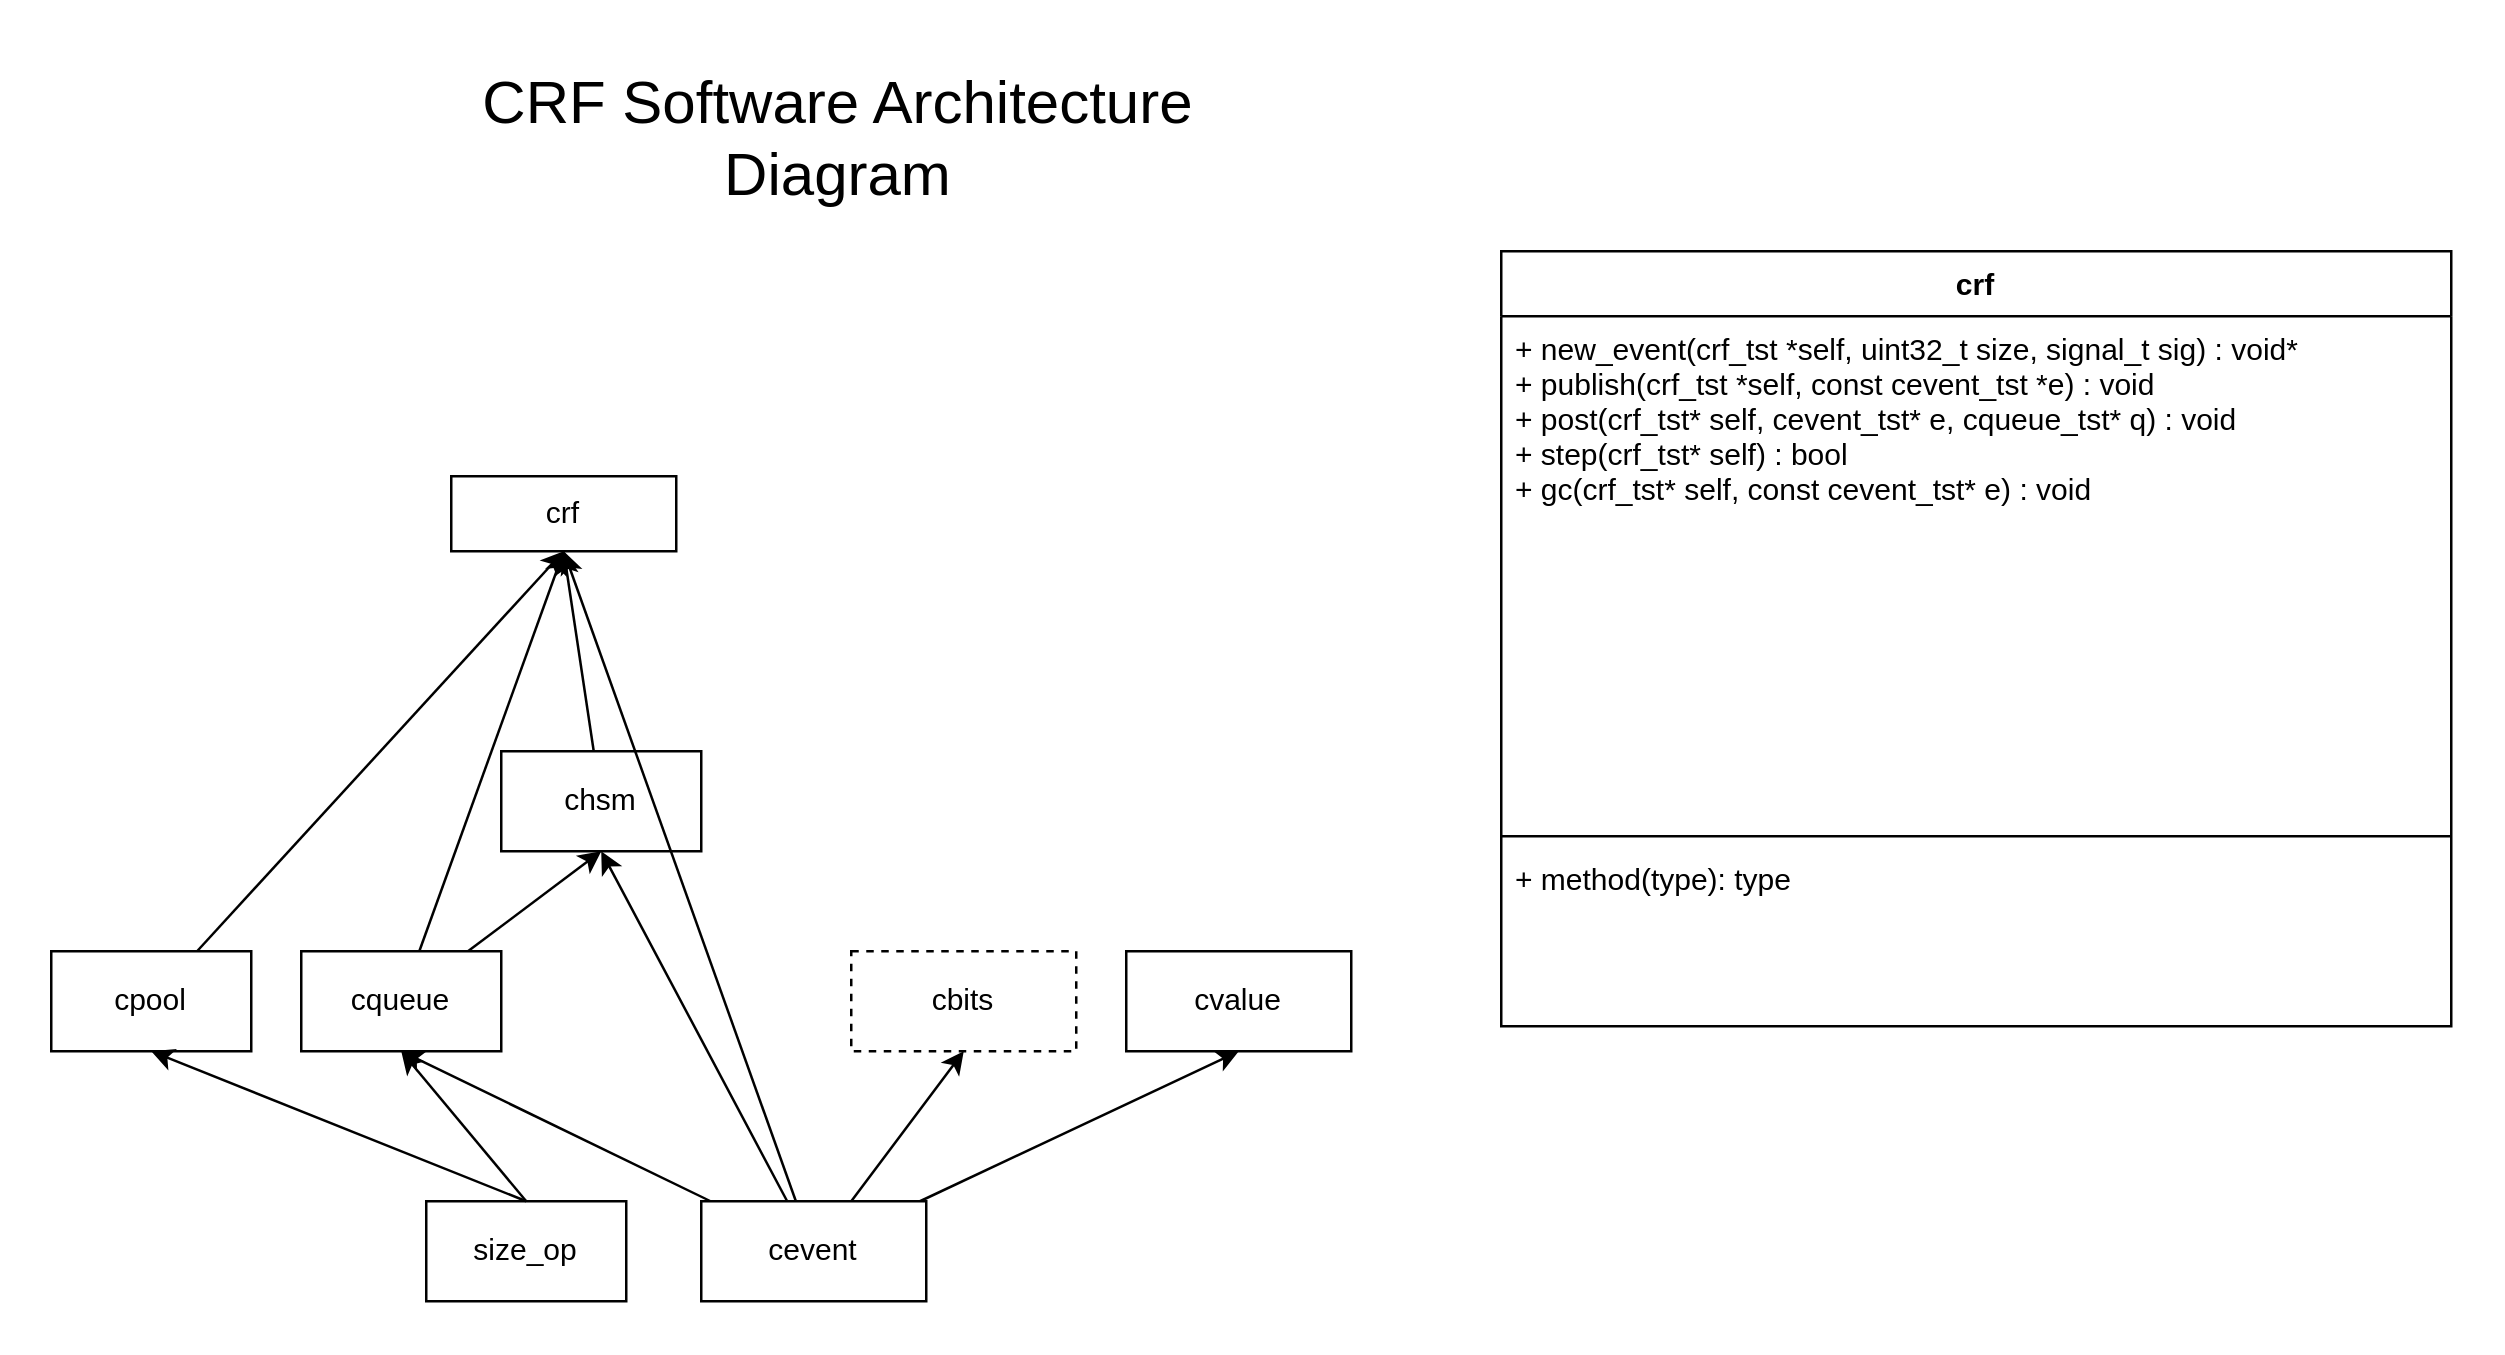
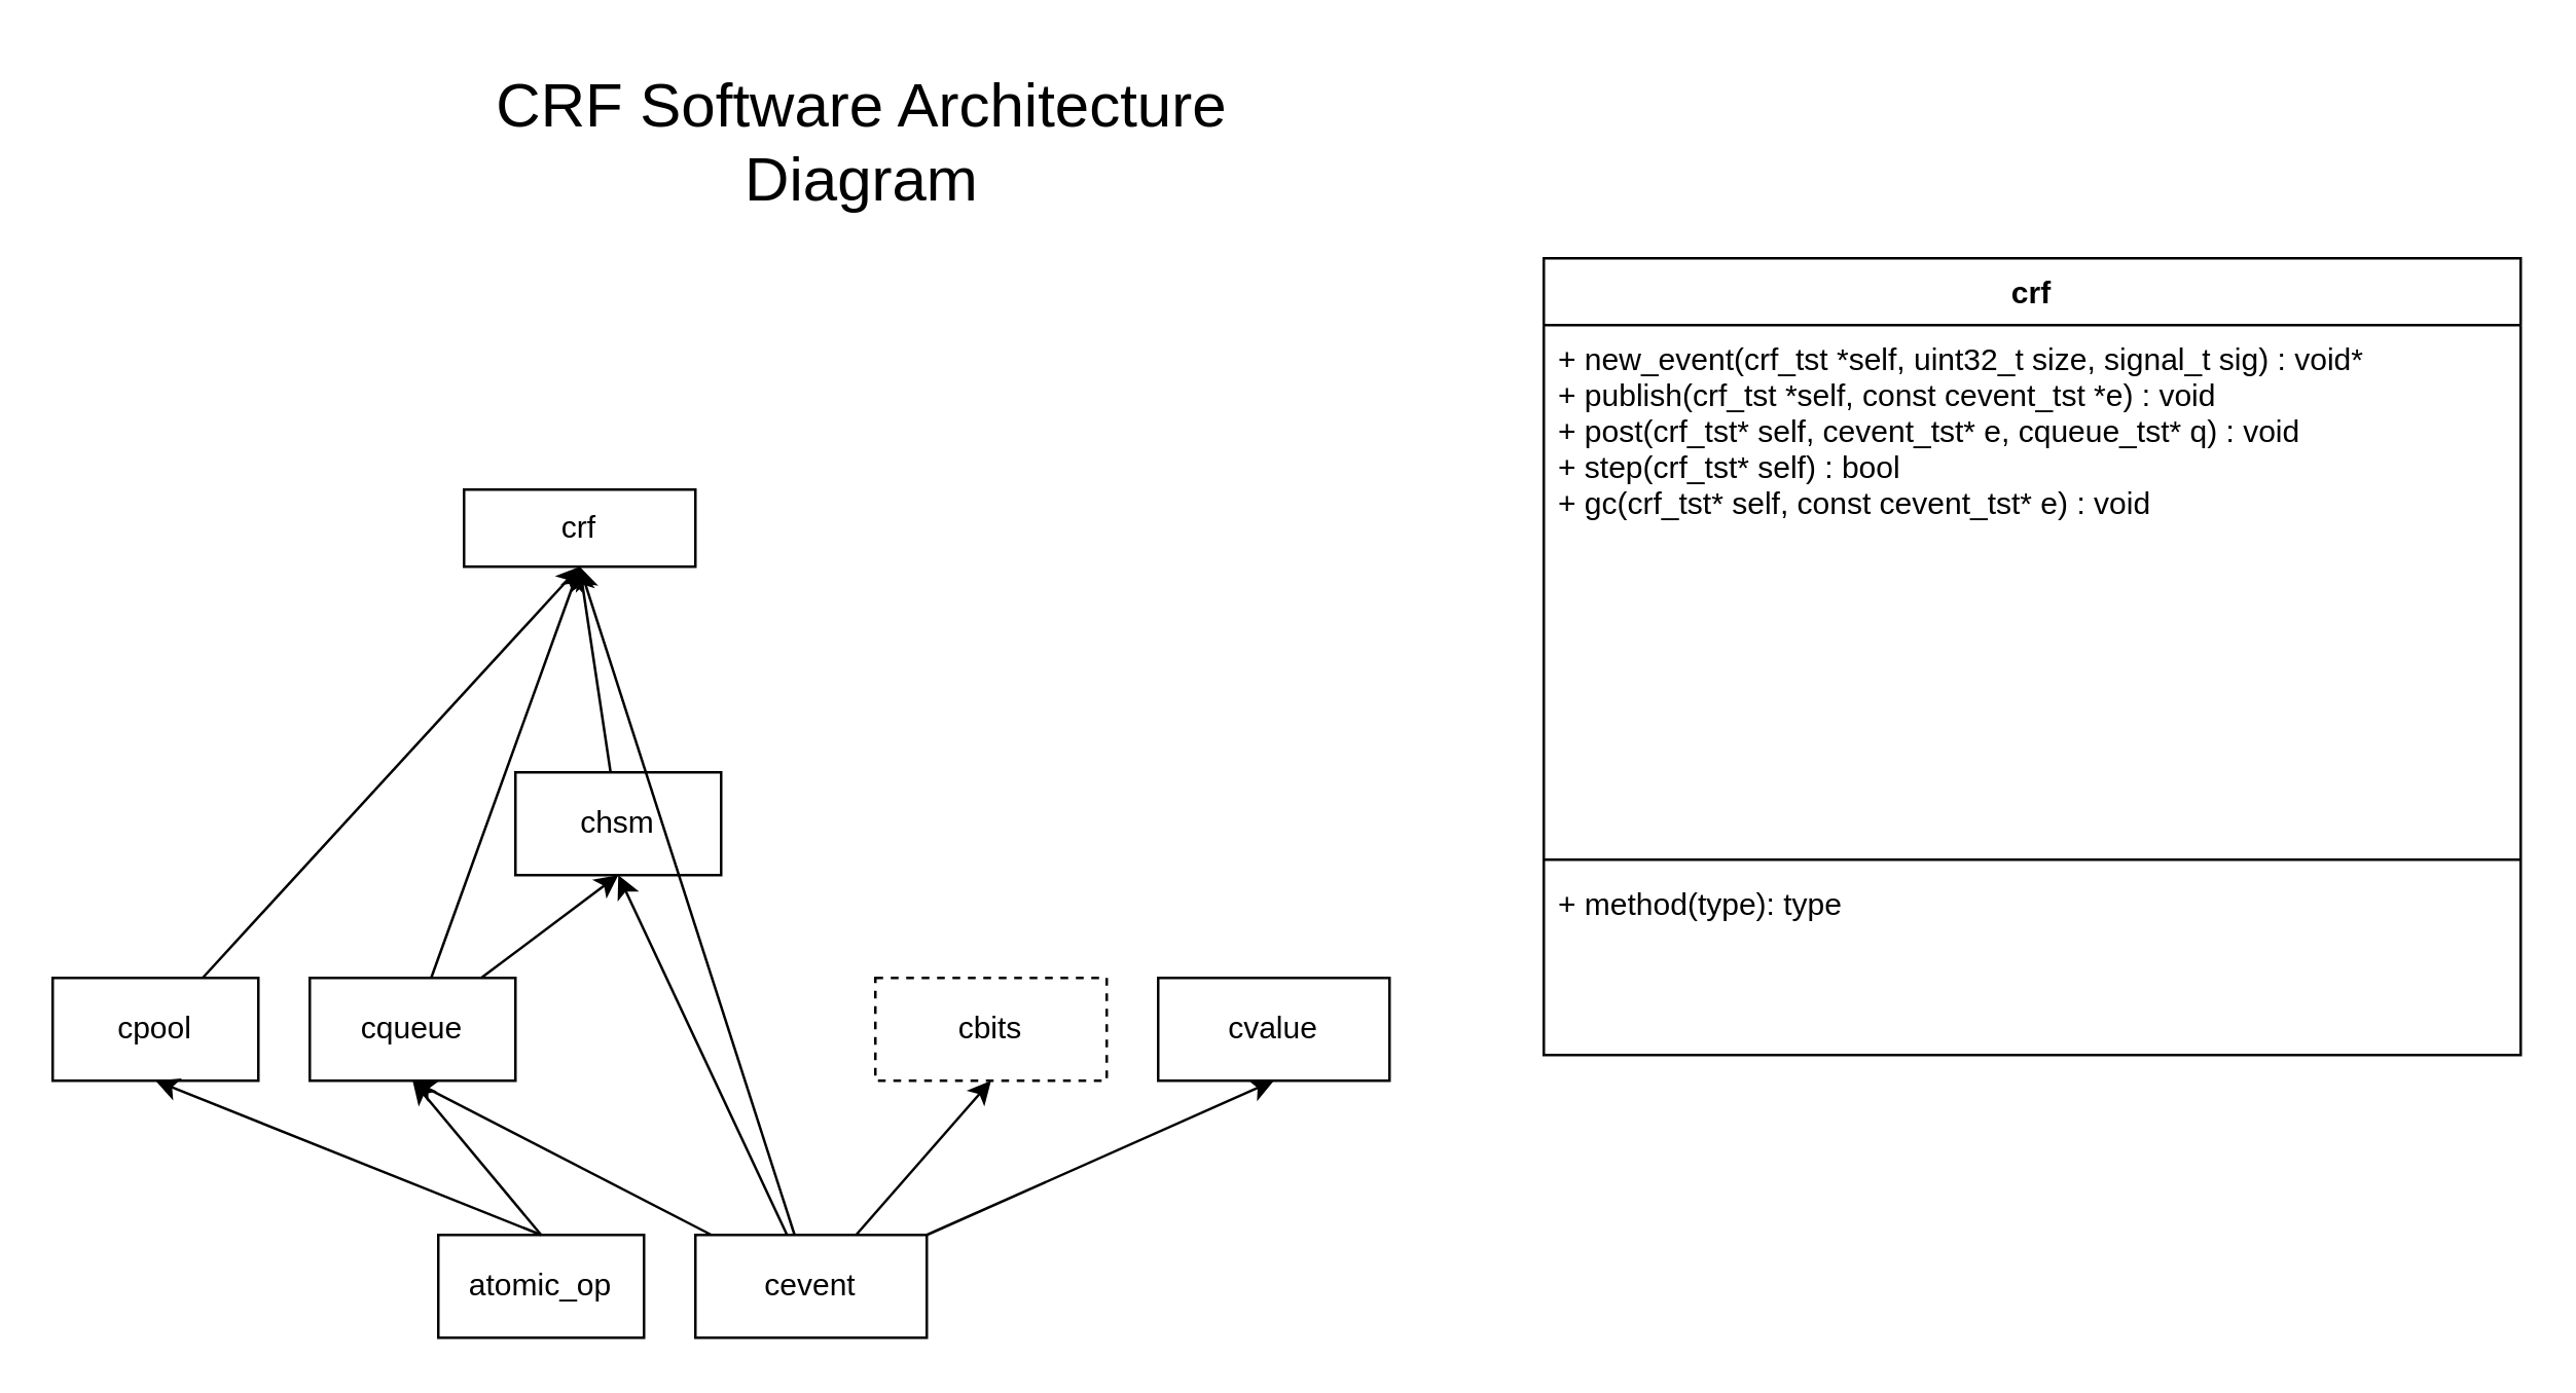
  <mxCell id="0" />
  <mxCell id="1" parent="0" />
  <mxCell id="2" value="&lt;font style=&quot;font-size: 24px&quot;&gt;CRF Software Architecture Diagram&lt;/font&gt;" style="text;html=1;strokeColor=none;fillColor=none;align=center;verticalAlign=middle;whiteSpace=wrap;rounded=0;" parent="1" vertex="1"><mxGeometry x="160" y="20" width="350" height="70" as="geometry" /></mxCell>
  <mxCell id="3" value="crf" style="rounded=0;whiteSpace=wrap;html=1;" vertex="1" parent="1"><mxGeometry x="180" y="190" width="90" height="30" as="geometry" /></mxCell>
  <mxCell id="4" style="edgeStyle=none;html=1;entryX=0.5;entryY=1;entryDx=0;entryDy=0;" edge="1" parent="1" source="5" target="3"><mxGeometry relative="1" as="geometry" /></mxCell>
  <mxCell id="5" value="cpool" style="rounded=0;whiteSpace=wrap;html=1;" vertex="1" parent="1"><mxGeometry x="20" y="380" width="80" height="40" as="geometry" /></mxCell>
  <mxCell id="6" style="edgeStyle=none;html=1;entryX=0.5;entryY=1;entryDx=0;entryDy=0;" edge="1" parent="1" source="8" target="10"><mxGeometry relative="1" as="geometry"><mxPoint x="310" y="340" as="targetPoint" /></mxGeometry></mxCell>
  <mxCell id="7" style="edgeStyle=none;html=1;entryX=0.5;entryY=1;entryDx=0;entryDy=0;" edge="1" parent="1" source="8" target="3"><mxGeometry relative="1" as="geometry" /></mxCell>
  <mxCell id="8" value="cqueue" style="rounded=0;whiteSpace=wrap;html=1;" vertex="1" parent="1"><mxGeometry x="120" y="380" width="80" height="40" as="geometry" /></mxCell>
  <mxCell id="9" style="edgeStyle=none;html=1;entryX=0.5;entryY=1;entryDx=0;entryDy=0;" edge="1" parent="1" source="10" target="3"><mxGeometry relative="1" as="geometry" /></mxCell>
  <mxCell id="10" value="chsm" style="rounded=0;whiteSpace=wrap;html=1;" vertex="1" parent="1"><mxGeometry x="200" y="300" width="80" height="40" as="geometry" /></mxCell>
  <mxCell id="11" style="edgeStyle=none;html=1;entryX=0.5;entryY=1;entryDx=0;entryDy=0;" edge="1" parent="1" source="16" target="10"><mxGeometry relative="1" as="geometry" /></mxCell>
  <mxCell id="12" style="edgeStyle=none;html=1;entryX=0.5;entryY=1;entryDx=0;entryDy=0;" edge="1" parent="1" source="16" target="20"><mxGeometry relative="1" as="geometry" /></mxCell>
  <mxCell id="13" style="edgeStyle=none;html=1;entryX=0.5;entryY=1;entryDx=0;entryDy=0;" edge="1" parent="1" source="16" target="21"><mxGeometry relative="1" as="geometry" /></mxCell>
  <mxCell id="14" style="edgeStyle=none;html=1;entryX=0.5;entryY=1;entryDx=0;entryDy=0;" edge="1" parent="1" source="16" target="3"><mxGeometry relative="1" as="geometry" /></mxCell>
  <mxCell id="15" style="edgeStyle=none;html=1;entryX=0.5;entryY=1;entryDx=0;entryDy=0;" edge="1" parent="1" source="16" target="8"><mxGeometry relative="1" as="geometry" /></mxCell>
- <mxCell id="16" value="cevent" style="rounded=0;whiteSpace=wrap;html=1;" vertex="1" parent="1"><mxGeometry x="280" y="480" width="90" height="40" as="geometry" /></mxCell>
- <mxCell id="17" value="size_op" style="rounded=0;whiteSpace=wrap;html=1;" vertex="1" parent="1"><mxGeometry x="170" y="480" width="80" height="40" as="geometry" /></mxCell>
+ <mxCell id="16" value="cevent" style="rounded=0;whiteSpace=wrap;html=1;" vertex="1" parent="1"><mxGeometry x="270" y="480" width="90" height="40" as="geometry" /></mxCell>
+ <mxCell id="17" value="atomic_op" style="rounded=0;whiteSpace=wrap;html=1;" vertex="1" parent="1"><mxGeometry x="170" y="480" width="80" height="40" as="geometry" /></mxCell>
  <mxCell id="18" value="" style="endArrow=classic;html=1;exitX=0.5;exitY=0;exitDx=0;exitDy=0;entryX=0.5;entryY=1;entryDx=0;entryDy=0;" edge="1" parent="1" source="17" target="5"><mxGeometry width="50" height="50" relative="1" as="geometry"><mxPoint x="220" y="340" as="sourcePoint" /><mxPoint x="270" y="290" as="targetPoint" /></mxGeometry></mxCell>
  <mxCell id="19" value="" style="endArrow=classic;html=1;entryX=0.5;entryY=1;entryDx=0;entryDy=0;" edge="1" parent="1" target="8"><mxGeometry width="50" height="50" relative="1" as="geometry"><mxPoint x="210" y="480" as="sourcePoint" /><mxPoint x="145" y="430" as="targetPoint" /></mxGeometry></mxCell>
  <mxCell id="20" value="cbits" style="rounded=0;whiteSpace=wrap;html=1;dashed=1;" vertex="1" parent="1"><mxGeometry x="340" y="380" width="90" height="40" as="geometry" /></mxCell>
  <mxCell id="21" value="cvalue" style="rounded=0;whiteSpace=wrap;html=1;" vertex="1" parent="1"><mxGeometry x="450" y="380" width="90" height="40" as="geometry" /></mxCell>
  <mxCell id="22" value="crf" style="swimlane;fontStyle=1;align=center;verticalAlign=top;childLayout=stackLayout;horizontal=1;startSize=26;horizontalStack=0;resizeParent=1;resizeParentMax=0;resizeLast=0;collapsible=1;marginBottom=0;" vertex="1" parent="1"><mxGeometry x="600" y="100" width="380" height="310" as="geometry"><mxRectangle x="960" y="140" width="50" height="26" as="alternateBounds" /></mxGeometry></mxCell>
  <mxCell id="23" value="+ new_event(crf_tst *self, uint32_t size, signal_t sig) : void*&#10;+ publish(crf_tst *self, const cevent_tst *e) : void&#10;+ post(crf_tst* self, cevent_tst* e, cqueue_tst* q) : void&#10;+ step(crf_tst* self) : bool&#10;+ gc(crf_tst* self, const cevent_tst* e) : void&#10;&#10;" style="text;strokeColor=none;fillColor=none;align=left;verticalAlign=top;spacingLeft=4;spacingRight=4;overflow=hidden;rotatable=0;points=[[0,0.5],[1,0.5]];portConstraint=eastwest;" vertex="1" parent="22"><mxGeometry y="26" width="380" height="204" as="geometry" /></mxCell>
  <mxCell id="24" value="" style="line;strokeWidth=1;fillColor=none;align=left;verticalAlign=middle;spacingTop=-1;spacingLeft=3;spacingRight=3;rotatable=0;labelPosition=right;points=[];portConstraint=eastwest;" vertex="1" parent="22"><mxGeometry y="230" width="380" height="8" as="geometry" /></mxCell>
  <mxCell id="25" value="+ method(type): type" style="text;strokeColor=none;fillColor=none;align=left;verticalAlign=top;spacingLeft=4;spacingRight=4;overflow=hidden;rotatable=0;points=[[0,0.5],[1,0.5]];portConstraint=eastwest;" vertex="1" parent="22"><mxGeometry y="238" width="380" height="72" as="geometry" /></mxCell>
